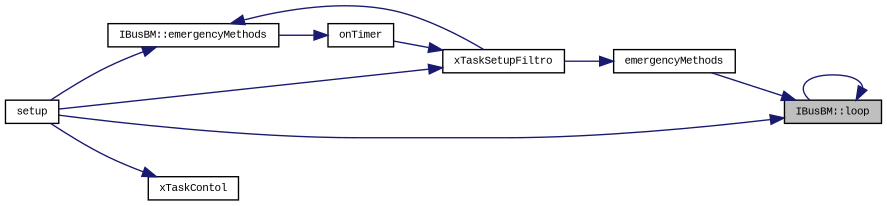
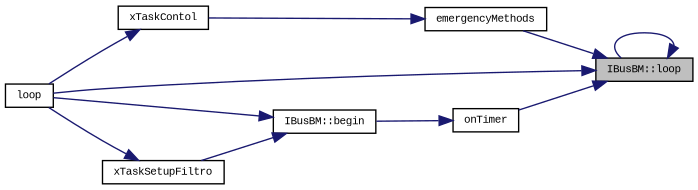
  digraph {
    fontname="Liberation Mono"
    rankdir=RL
    node [color=black fontname="Liberation Mono" fontsize=8 shape=record]
    edge [color=midnightblue dir=back fontname="Liberation Mono" fontsize=8 labelfontname=DejaVuSansMono labelfontsize=8 style=solid]
    n1 [fillcolor=grey75 fontcolor=black height=0.2 label="IBusBM::loop" style=filled width=0.4]
    n2 [height=0.2 label=emergencyMethods width=0.4]
-   n3 [height=0.2 label=setup width=0.4]
+   n3 [height=0.2 label=loop width=0.4]
    n4 [height=0.2 label=onTimer width=0.4]
    n5 [height=0.2 label=xTaskContol width=0.4]
-   n6 [height=0.2 label="IBusBM::emergencyMethods" width=0.4]
+   n6 [height=0.2 label="IBusBM::begin" width=0.4]
    n7 [height=0.2 label=xTaskSetupFiltro width=0.4]
    n1 -> n1
    n1 -> n2
    n1 -> n3
-   n7 -> n4
-   n2 -> n7
+   n1 -> n4
+   n2 -> n5
    n4 -> n6
    n5 -> n3
    n6 -> n3
    n6 -> n7
    n7 -> n3
  }
